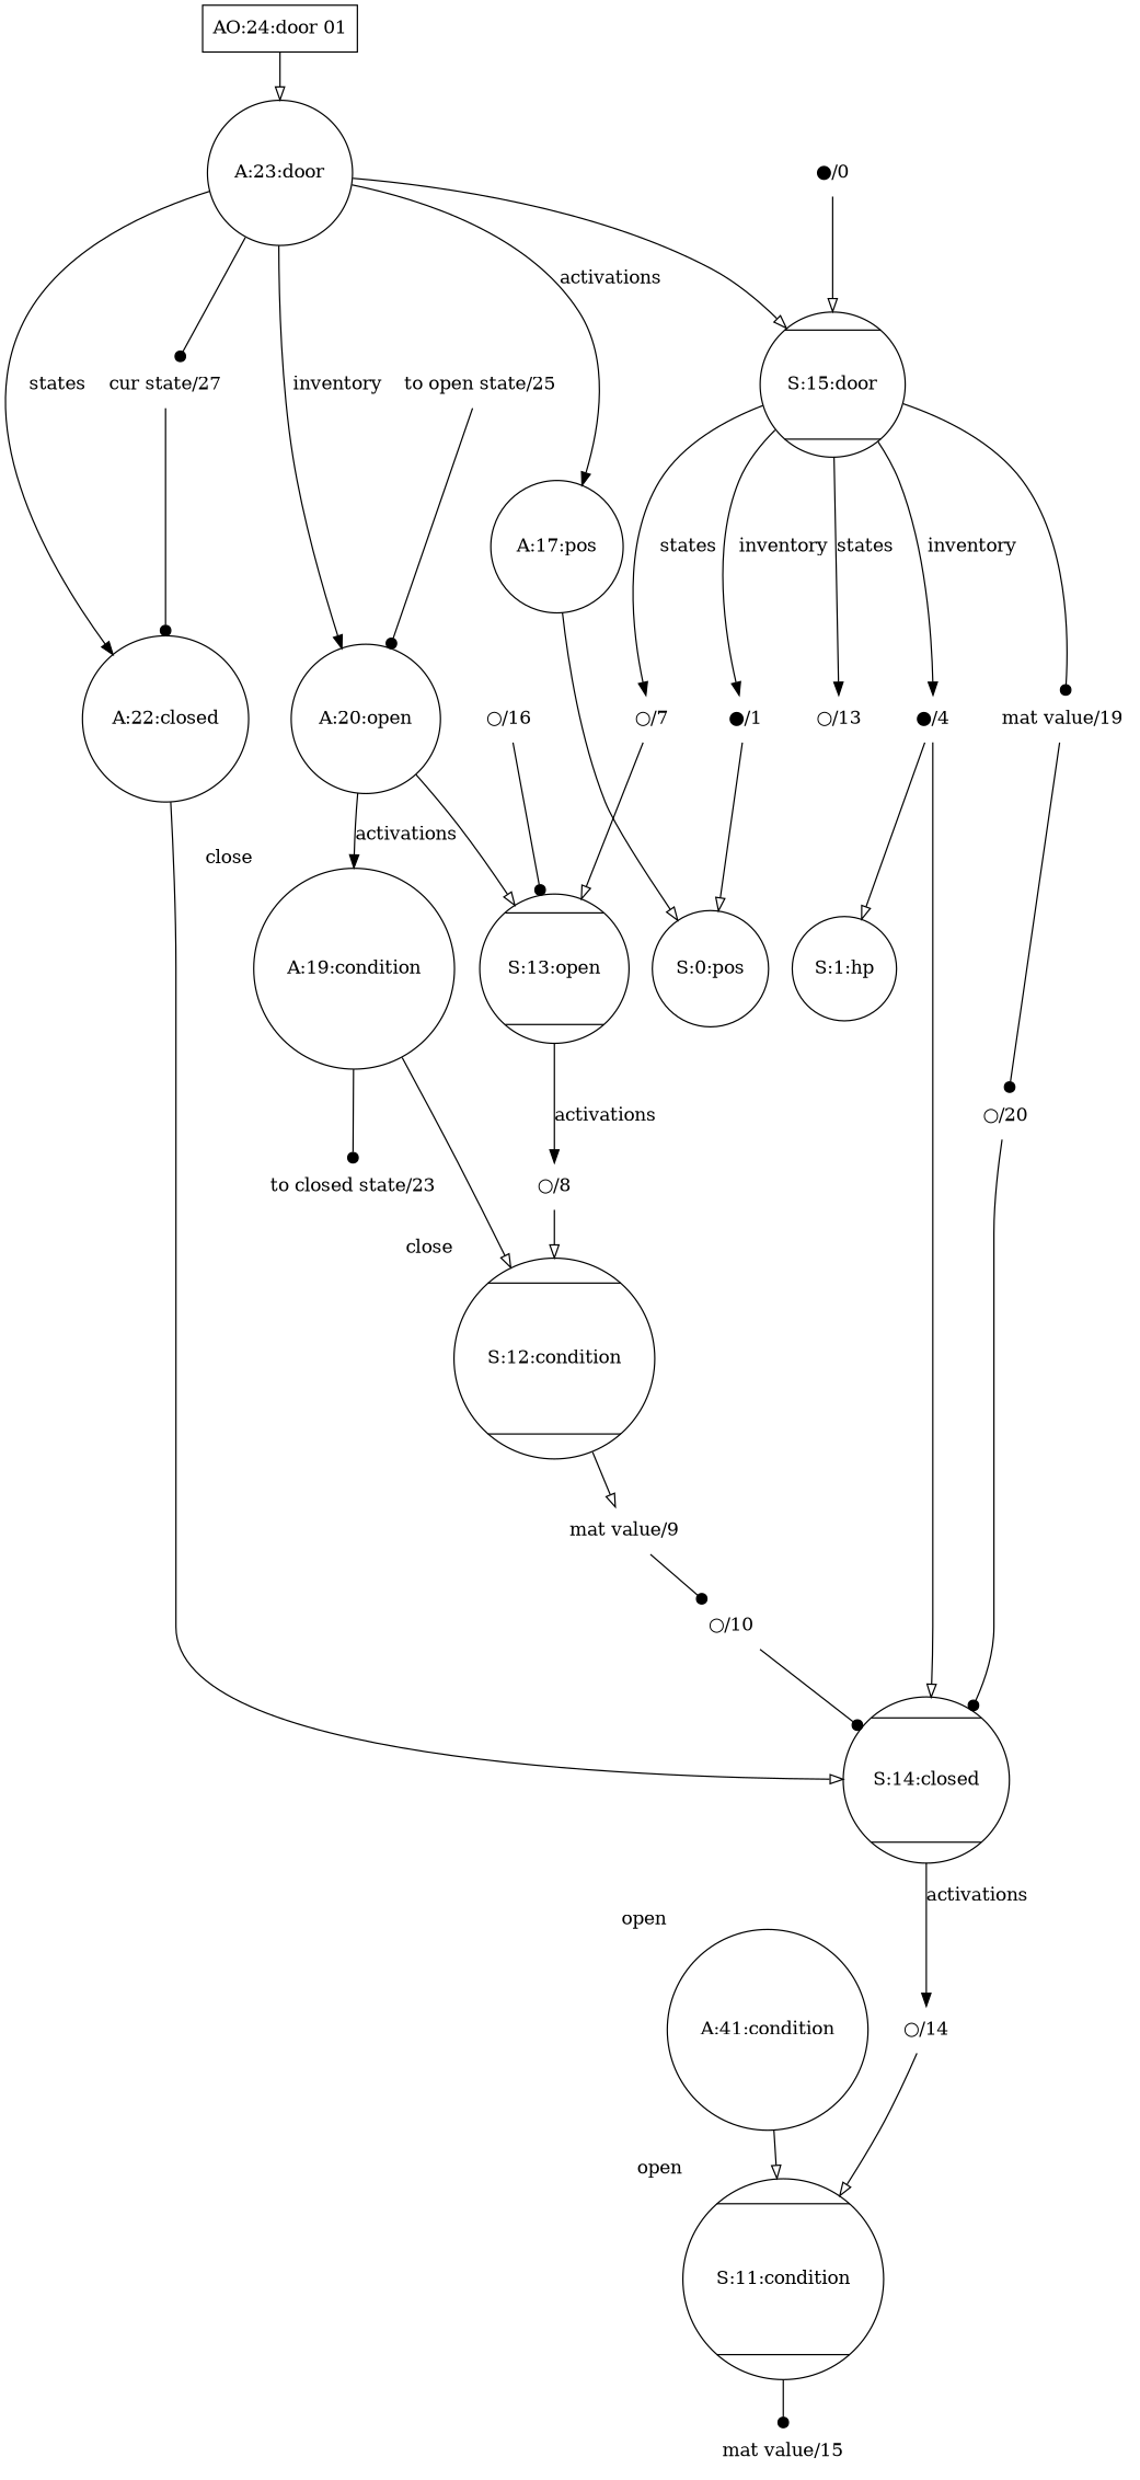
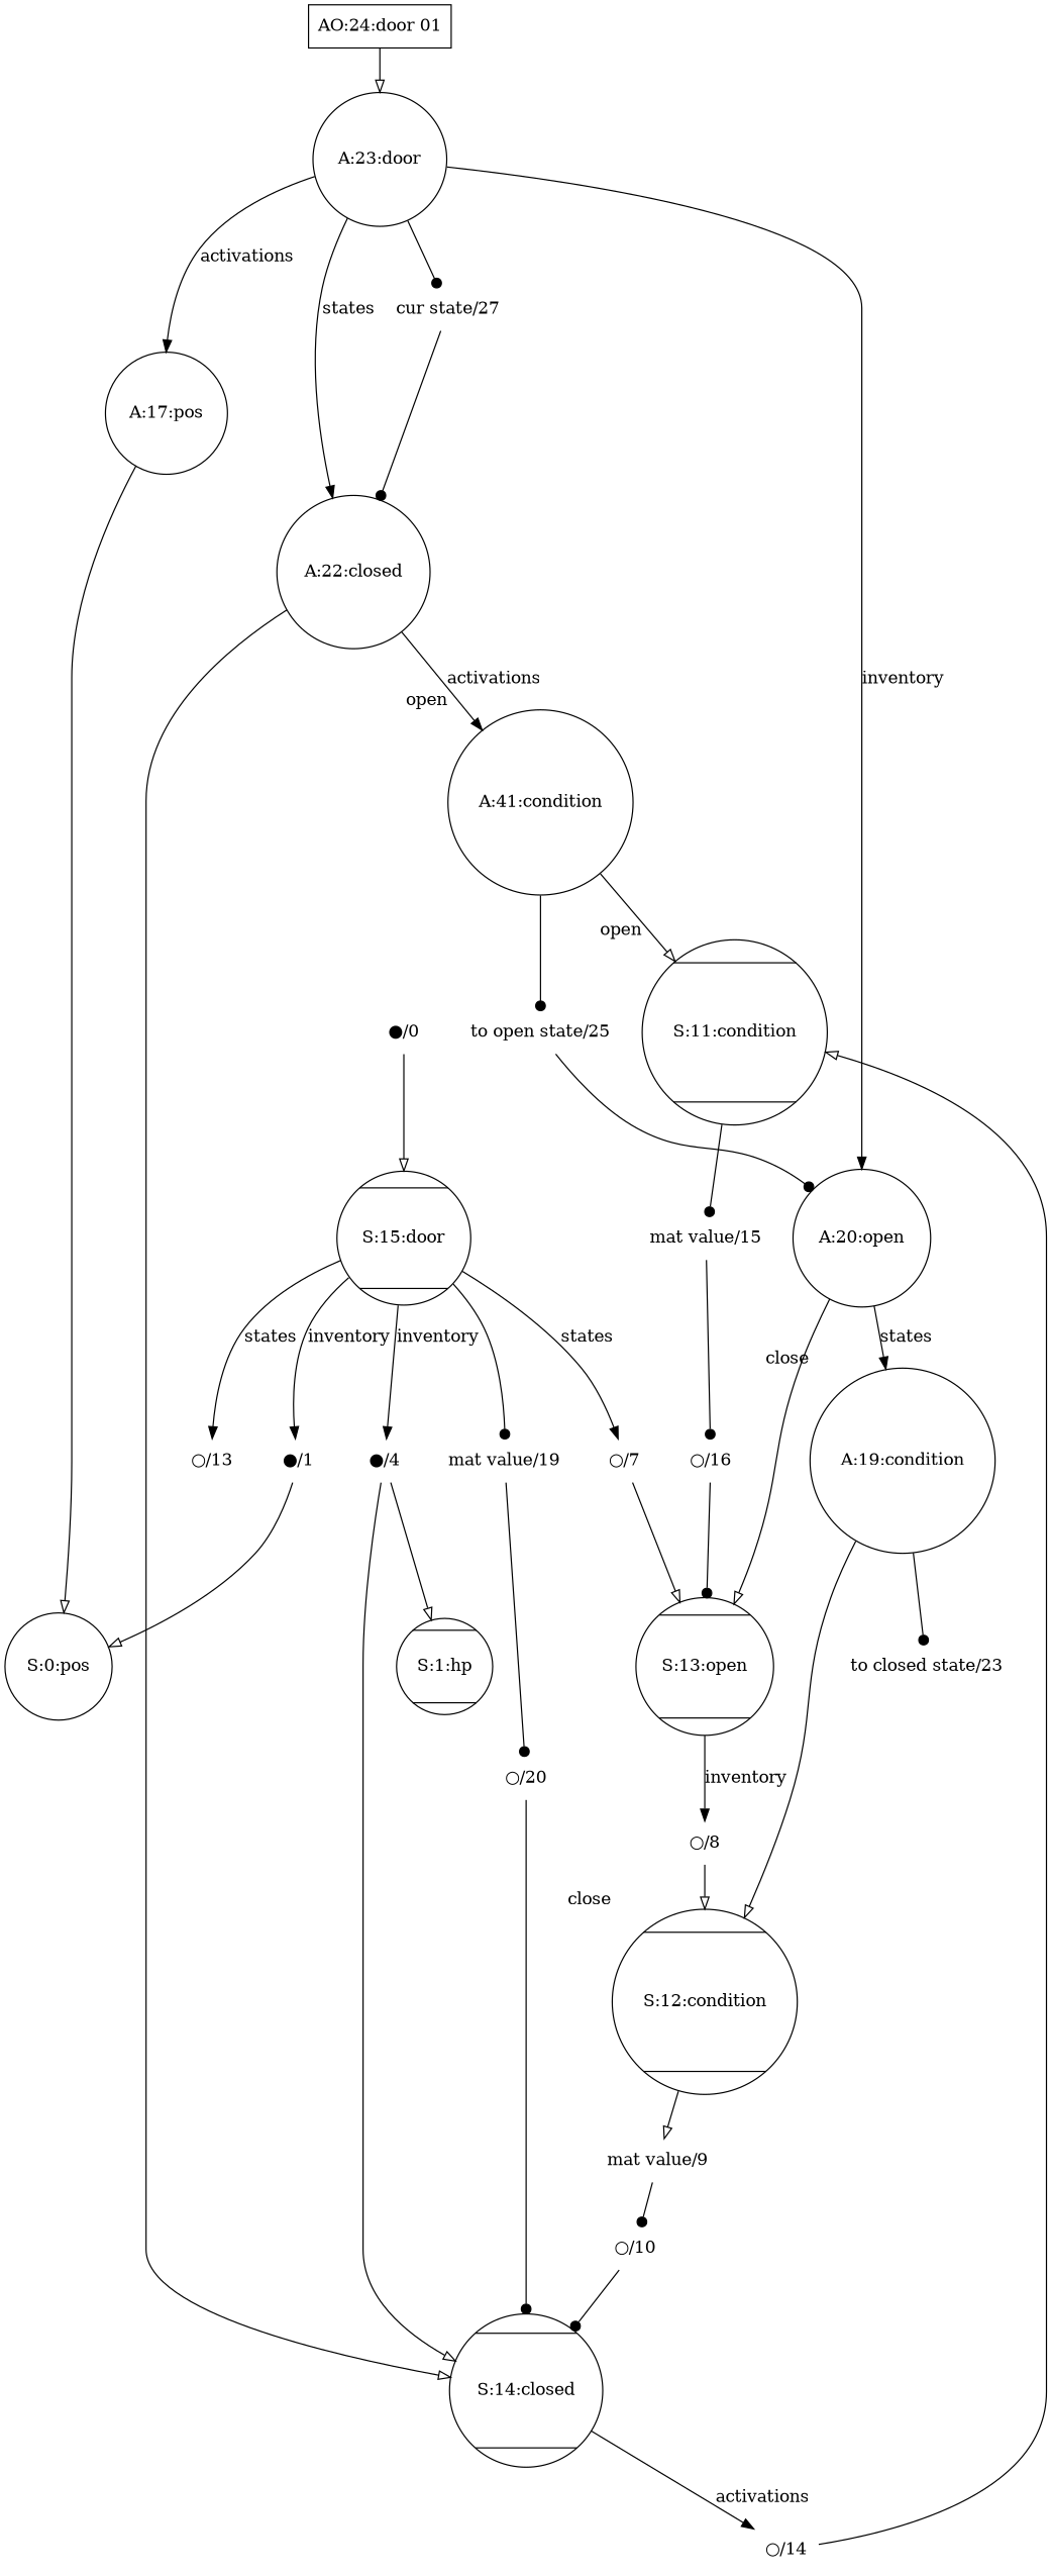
  digraph {
    node [shape=plaintext]
    edge [arrowhead=onormal]
    n1 [label="S:11:condition" shape=Mcircle xlabel=open]
    n2 [label="S:12:condition" shape=Mcircle xlabel=close]
    "S:14:closed" [shape=Mcircle]
    "S:13:open" [shape=Mcircle]
-   "S:1:hp" [shape=circle]
+   "S:1:hp" [shape=Mcircle]
    "S:0:pos" [shape=circle]
    "S:15:door" [shape=Mcircle]
    "AO:24:door 01" [shape=box]
    n9 [label="A:19:condition" shape=circle xlabel=close]
    n10 [label="A:41:condition" shape=circle xlabel=open]
    "A:22:closed" [shape=circle]
    "A:20:open" [shape=circle]
    "A:17:pos" [shape=circle]
    "A:23:door" [shape=circle]
    "cur state/27"
    "to open state/25"
    "to closed state/23"
    "○/20"
    "mat value/19"
    "○/16"
    "mat value/15"
    "○/14"
    "○/13"
    "○/10"
    "mat value/9"
    "○/8"
    "○/7"
    "●/4"
    "●/1"
    "●/0"
    subgraph sub_1 {
      n1
    }
    subgraph sub_2 {
      n2
    }
    subgraph sub_3 {
      "S:14:closed"
      "S:13:open"
      "S:1:hp"
      "S:0:pos"
      "S:15:door"
    }
    subgraph sub_4 {
      "AO:24:door 01"
    }
    subgraph sub_5 {
      n9
    }
    subgraph sub_6 {
      n10
    }
    subgraph sub_7 {
      "A:22:closed"
      "A:20:open"
      "A:17:pos"
      "A:23:door"
    }
    subgraph sub_8 {
      "cur state/27"
      "to open state/25"
      "to closed state/23"
      "○/20"
      "mat value/19"
      "○/16"
      "mat value/15"
      "○/14"
      "○/13"
      "○/10"
      "mat value/9"
      "○/8"
      "○/7"
      "●/4"
      "●/1"
      "●/0"
    }
    n1 -> "mat value/15" [arrowhead=dot]
    n2 -> "mat value/9"
    "S:14:closed" -> "○/14" [label=activations arrowhead=""]
-   "S:13:open" -> "○/8" [label=activations arrowhead=""]
+   "S:13:open" -> "○/8" [label=inventory arrowhead=""]
    "S:15:door" -> "mat value/19" [arrowhead=dot]
    "S:15:door" -> "○/13" [label=states arrowhead=""]
    "S:15:door" -> "○/7" [label=states arrowhead=""]
    "S:15:door" -> "●/4" [label=inventory arrowhead=""]
    "S:15:door" -> "●/1" [label=inventory arrowhead=""]
    "AO:24:door 01" -> "A:23:door"
    n9 -> n2
    n9 -> "to closed state/23" [arrowhead=dot]
    n10 -> n1
+   n10 -> "to open state/25" [arrowhead=dot]
    "A:22:closed" -> "S:14:closed"
+   "A:22:closed" -> n10 [label=activations arrowhead=""]
    "A:20:open" -> "S:13:open"
-   "A:20:open" -> n9 [label=activations arrowhead=""]
+   "A:20:open" -> n9 [label=states arrowhead=""]
    "A:17:pos" -> "S:0:pos"
-   "A:23:door" -> "S:15:door"
    "A:23:door" -> "A:22:closed" [label=states arrowhead=""]
    "A:23:door" -> "A:20:open" [label=inventory arrowhead=""]
    "A:23:door" -> "A:17:pos" [label=activations arrowhead=""]
    "A:23:door" -> "cur state/27" [arrowhead=dot]
    "cur state/27" -> "A:22:closed" [arrowhead=dot]
    "to open state/25" -> "A:20:open" [arrowhead=dot]
    "○/20" -> "S:14:closed" [arrowhead=dot]
    "mat value/19" -> "○/20" [arrowhead=dot]
    "○/16" -> "S:13:open" [arrowhead=dot]
+   "mat value/15" -> "○/16" [arrowhead=dot]
    "○/14" -> n1
    "○/10" -> "S:14:closed" [arrowhead=dot]
    "mat value/9" -> "○/10" [arrowhead=dot]
    "○/8" -> n2
    "○/7" -> "S:13:open"
    "●/4" -> "S:14:closed"
    "●/4" -> "S:1:hp"
    "●/1" -> "S:0:pos"
    "●/0" -> "S:15:door"
  }
